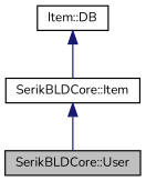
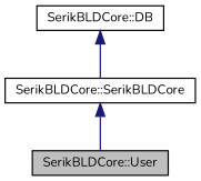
  digraph {
    fontname=Nunito
    node [color=black fillcolor=white fontname=Nunito fontsize=10 shape=record style=filled]
    edge [color=midnightblue dir=back fontname=Nunito fontsize=10 labelfontname=Helvetica labelfontsize=10 style=solid]
    n1 [fillcolor=grey75 fontcolor=black height=0.2 label="SerikBLDCore::User" width=0.4]
-   n2 [height=0.2 label="SerikBLDCore::Item" width=0.4]
-   n3 [height=0.2 label="Item::DB" width=0.4]
+   n2 [height=0.2 label="SerikBLDCore::SerikBLDCore" width=0.4]
+   n3 [height=0.2 label="SerikBLDCore::DB" width=0.4]
    n2 -> n1
    n3 -> n2
  }
